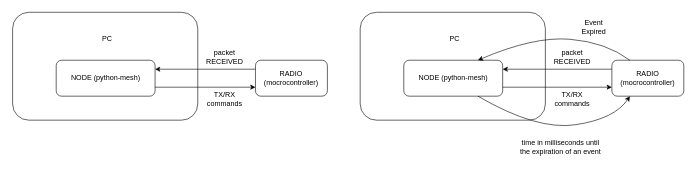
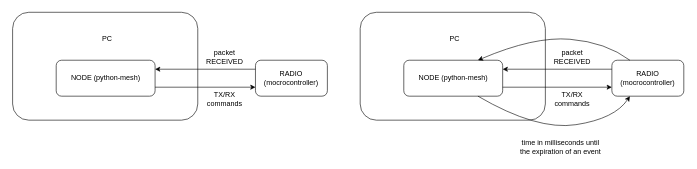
  <mxCell id="0" />
  <mxCell id="1" parent="0" />
  <mxCell id="2" value="" style="rounded=1;whiteSpace=wrap;html=1;" vertex="1" parent="1"><mxGeometry x="20" y="20" width="309" height="180" as="geometry" /></mxCell>
  <mxCell id="3" value="NODE (python-mesh)" style="rounded=1;whiteSpace=wrap;html=1;" vertex="1" parent="1"><mxGeometry x="92.75" y="100" width="165" height="60" as="geometry" /></mxCell>
  <mxCell id="4" value="PC" style="text;html=1;strokeColor=none;fillColor=none;align=center;verticalAlign=middle;whiteSpace=wrap;rounded=0;" vertex="1" parent="1"><mxGeometry x="147.75" y="50" width="60" height="30" as="geometry" /></mxCell>
  <mxCell id="5" value="RADIO (mocrocontroller)" style="rounded=1;whiteSpace=wrap;html=1;" vertex="1" parent="1"><mxGeometry x="425.25" y="100" width="120" height="60" as="geometry" /></mxCell>
  <mxCell id="6" value="" style="endArrow=classic;html=1;rounded=0;exitX=1;exitY=0.75;exitDx=0;exitDy=0;entryX=0;entryY=0.75;entryDx=0;entryDy=0;" edge="1" parent="1" source="3" target="5"><mxGeometry width="50" height="50" relative="1" as="geometry"><mxPoint x="390.25" y="260" as="sourcePoint" /><mxPoint x="440.25" y="210" as="targetPoint" /></mxGeometry></mxCell>
  <mxCell id="7" value="" style="endArrow=classic;html=1;rounded=0;entryX=1;entryY=0.25;entryDx=0;entryDy=0;exitX=0;exitY=0.25;exitDx=0;exitDy=0;" edge="1" parent="1" source="5" target="3"><mxGeometry width="50" height="50" relative="1" as="geometry"><mxPoint x="380.25" y="280" as="sourcePoint" /><mxPoint x="430.25" y="230" as="targetPoint" /></mxGeometry></mxCell>
  <mxCell id="8" value="TX/RX commands" style="text;html=1;strokeColor=none;fillColor=none;align=center;verticalAlign=middle;whiteSpace=wrap;rounded=0;" vertex="1" parent="1"><mxGeometry x="344" y="150" width="60" height="30" as="geometry" /></mxCell>
  <mxCell id="9" value="packet RECEIVED" style="text;html=1;strokeColor=none;fillColor=none;align=center;verticalAlign=middle;whiteSpace=wrap;rounded=0;" vertex="1" parent="1"><mxGeometry x="344" y="80" width="60" height="30" as="geometry" /></mxCell>
  <mxCell id="10" value="" style="rounded=1;whiteSpace=wrap;html=1;" vertex="1" parent="1"><mxGeometry x="600" y="20" width="309" height="180" as="geometry" /></mxCell>
  <mxCell id="11" value="NODE (python-mesh)" style="rounded=1;whiteSpace=wrap;html=1;" vertex="1" parent="1"><mxGeometry x="672.75" y="100" width="165" height="60" as="geometry" /></mxCell>
  <mxCell id="12" value="PC" style="text;html=1;strokeColor=none;fillColor=none;align=center;verticalAlign=middle;whiteSpace=wrap;rounded=0;" vertex="1" parent="1"><mxGeometry x="727.75" y="50" width="60" height="30" as="geometry" /></mxCell>
  <mxCell id="13" value="RADIO (mocrocontroller)" style="rounded=1;whiteSpace=wrap;html=1;" vertex="1" parent="1"><mxGeometry x="1020" y="100" width="120" height="60" as="geometry" /></mxCell>
  <mxCell id="14" value="" style="endArrow=classic;html=1;rounded=0;exitX=1;exitY=0.75;exitDx=0;exitDy=0;entryX=0;entryY=0.75;entryDx=0;entryDy=0;" edge="1" parent="1" source="11" target="13"><mxGeometry width="50" height="50" relative="1" as="geometry"><mxPoint x="970.25" y="260" as="sourcePoint" /><mxPoint x="1020.25" y="210" as="targetPoint" /></mxGeometry></mxCell>
  <mxCell id="15" value="" style="endArrow=classic;html=1;rounded=0;entryX=1;entryY=0.25;entryDx=0;entryDy=0;exitX=0;exitY=0.25;exitDx=0;exitDy=0;" edge="1" parent="1" source="13" target="11"><mxGeometry width="50" height="50" relative="1" as="geometry"><mxPoint x="960.25" y="280" as="sourcePoint" /><mxPoint x="1010.25" y="230" as="targetPoint" /></mxGeometry></mxCell>
  <mxCell id="16" value="TX/RX commands" style="text;html=1;strokeColor=none;fillColor=none;align=center;verticalAlign=middle;whiteSpace=wrap;rounded=0;" vertex="1" parent="1"><mxGeometry x="924" y="150" width="60" height="30" as="geometry" /></mxCell>
  <mxCell id="17" value="packet RECEIVED" style="text;html=1;strokeColor=none;fillColor=none;align=center;verticalAlign=middle;whiteSpace=wrap;rounded=0;" vertex="1" parent="1"><mxGeometry x="924" y="80" width="60" height="30" as="geometry" /></mxCell>
  <mxCell id="18" value="" style="curved=1;endArrow=classic;html=1;rounded=0;exitX=0.25;exitY=0;exitDx=0;exitDy=0;entryX=0.75;entryY=0;entryDx=0;entryDy=0;" edge="1" parent="1" source="13" target="11"><mxGeometry width="50" height="50" relative="1" as="geometry"><mxPoint x="1040" y="70" as="sourcePoint" /><mxPoint x="1090" y="20" as="targetPoint" /><Array as="points"><mxPoint x="1010" y="70" /><mxPoint x="890" y="60" /></Array></mxGeometry></mxCell>
- <mxCell id="19" value="Event Expired" style="text;html=1;strokeColor=none;fillColor=none;align=center;verticalAlign=middle;whiteSpace=wrap;rounded=0;" vertex="1" parent="1"><mxGeometry x="960" y="30" width="60" height="30" as="geometry" /></mxCell>
  <mxCell id="20" value="" style="curved=1;endArrow=classic;html=1;rounded=0;exitX=0.75;exitY=1;exitDx=0;exitDy=0;entryX=0.25;entryY=1;entryDx=0;entryDy=0;" edge="1" parent="1" source="11" target="13"><mxGeometry width="50" height="50" relative="1" as="geometry"><mxPoint x="890" y="280" as="sourcePoint" /><mxPoint x="940" y="230" as="targetPoint" /><Array as="points"><mxPoint x="895" y="217.55" /><mxPoint x="1025" y="197.55" /></Array></mxGeometry></mxCell>
  <mxCell id="21" value="time in milliseconds until the expiration of an event" style="text;html=1;strokeColor=none;fillColor=none;align=center;verticalAlign=middle;whiteSpace=wrap;rounded=0;" vertex="1" parent="1"><mxGeometry x="860" y="230" width="149" height="30" as="geometry" /></mxCell>
